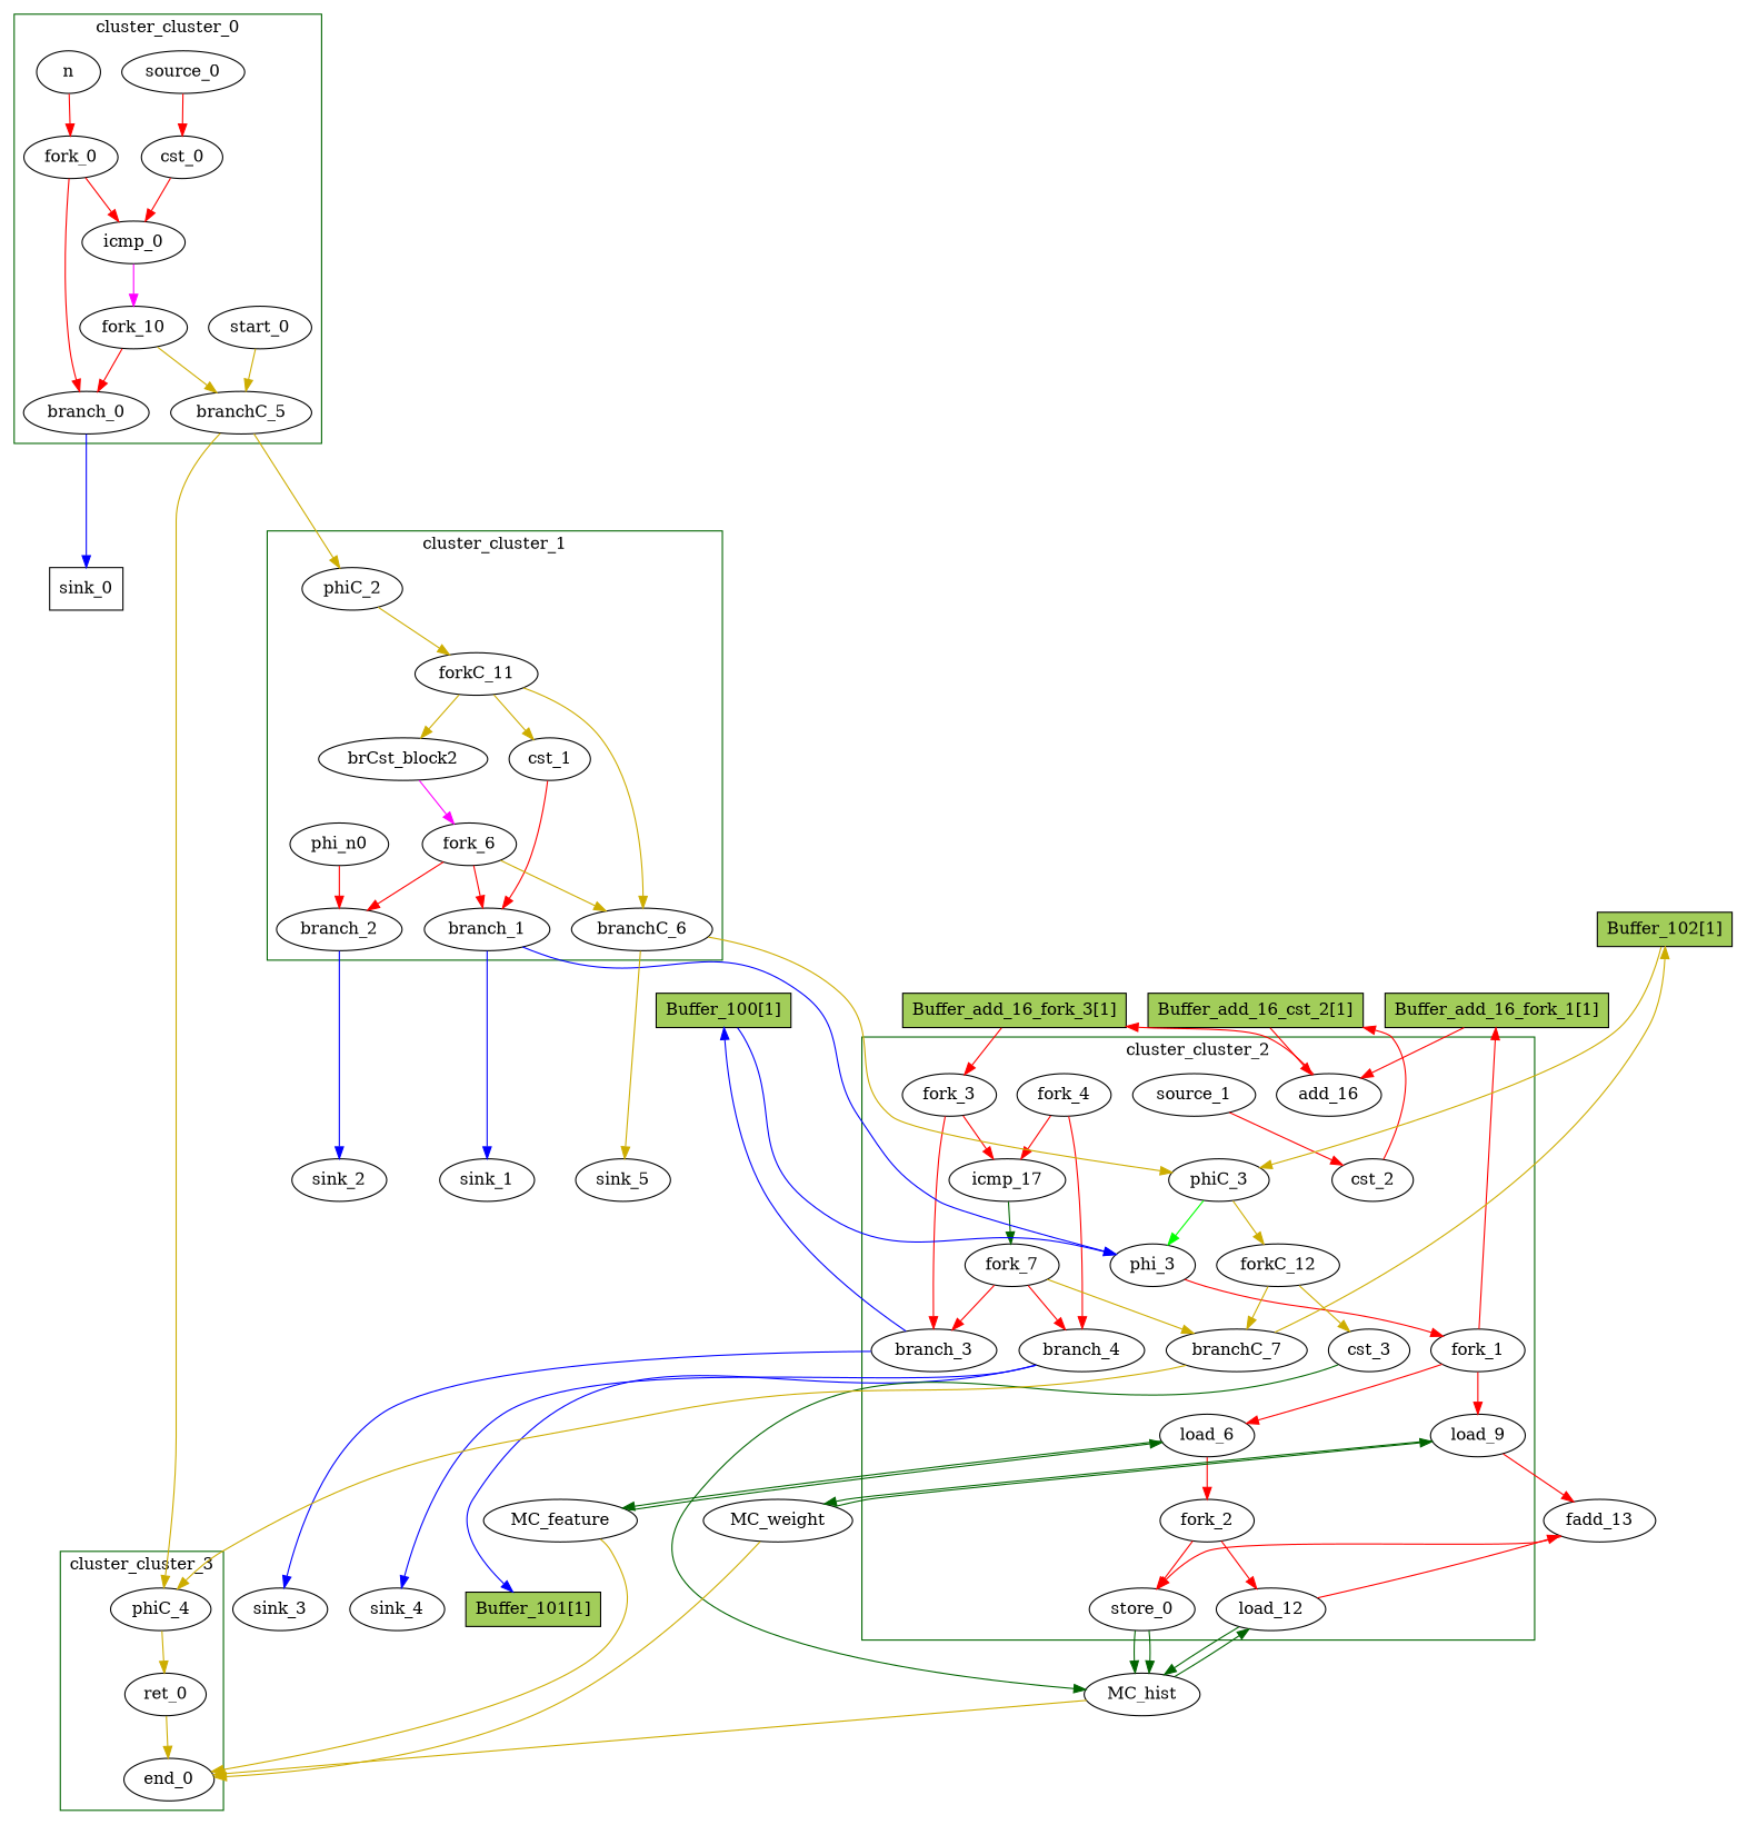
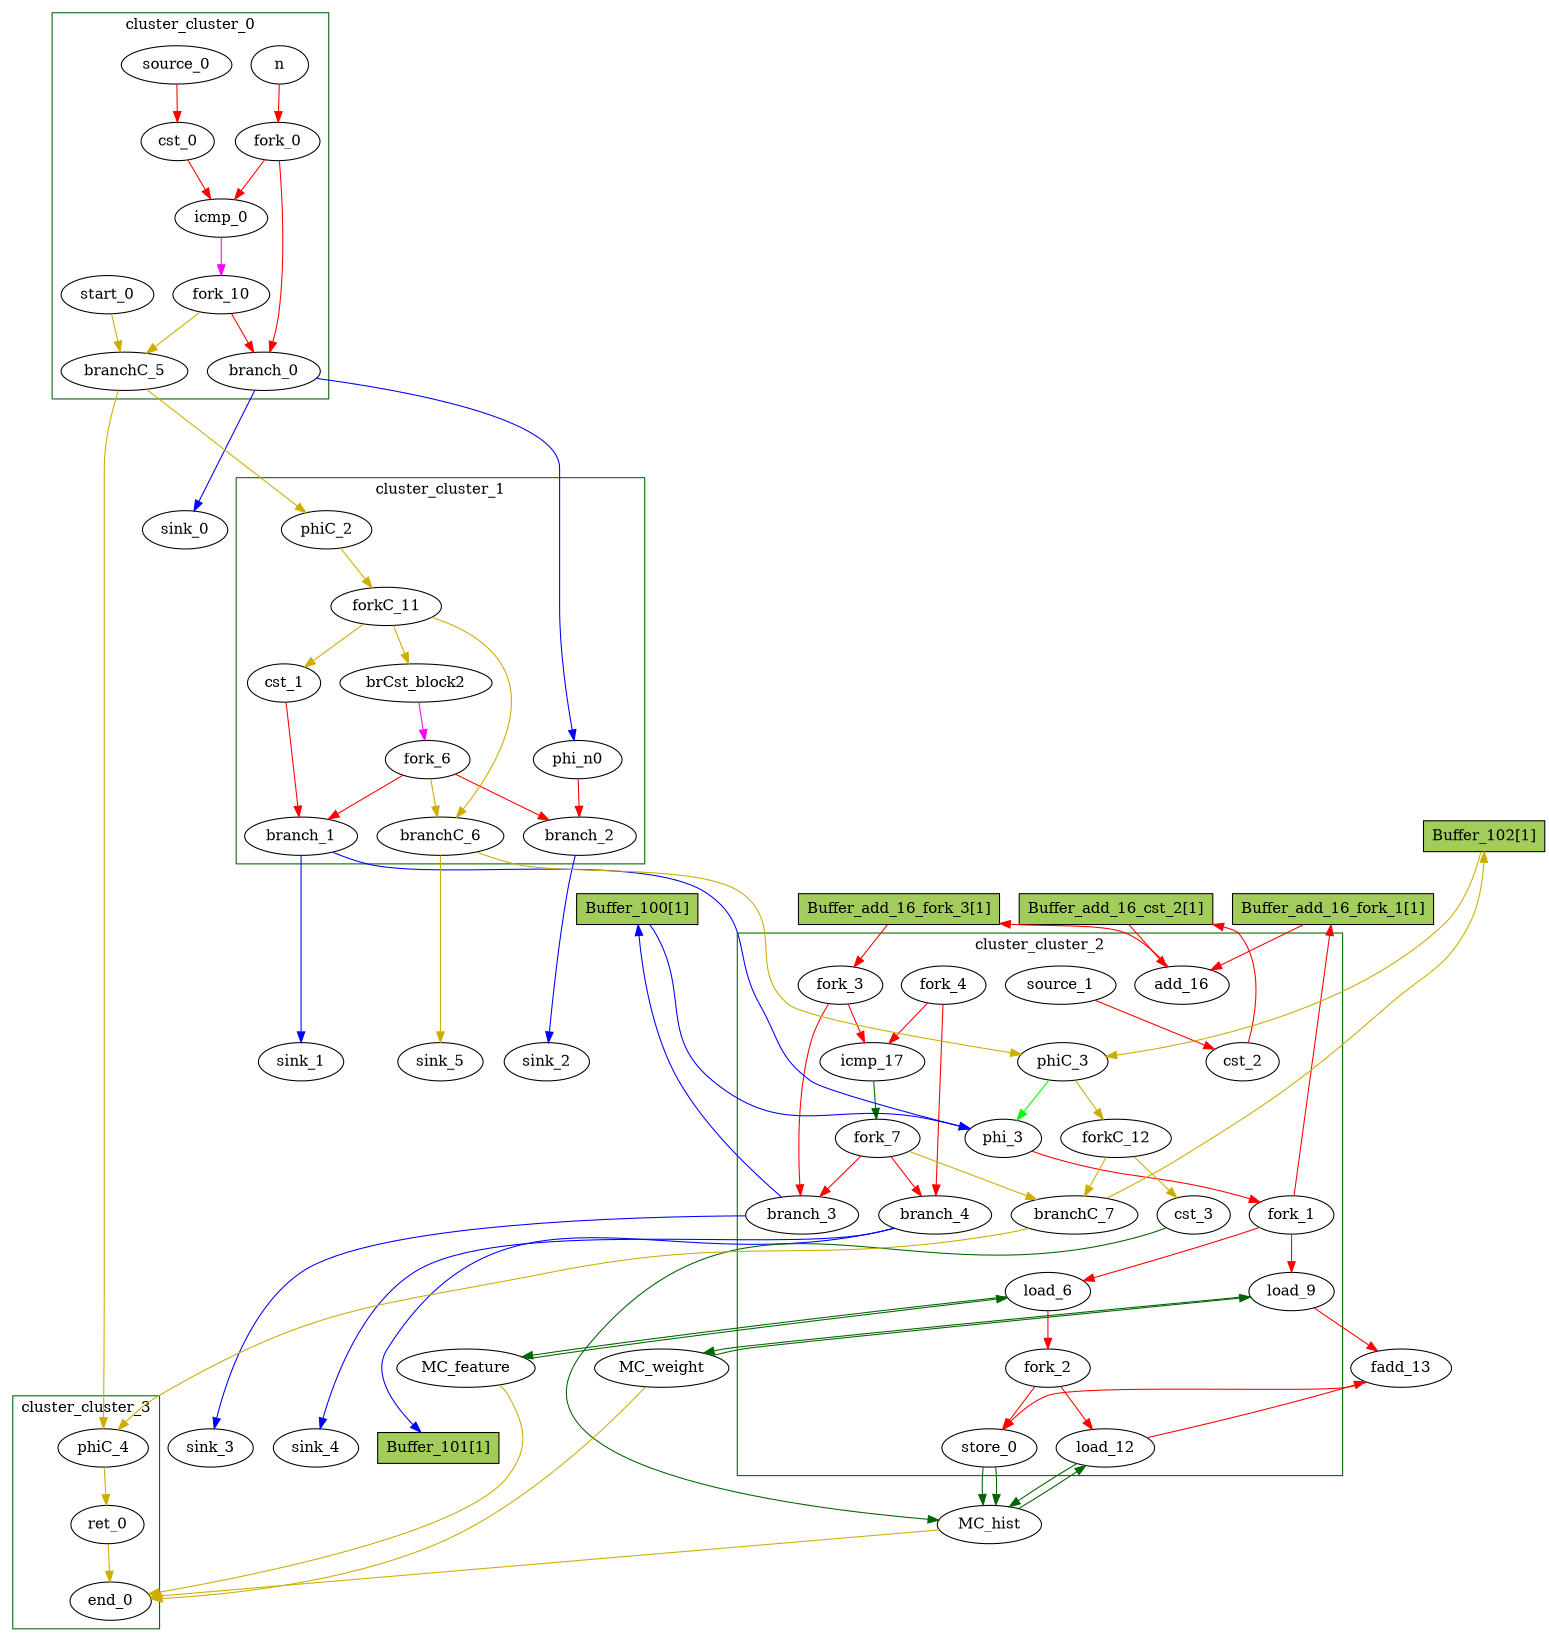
  digraph {
    splines=spline
    node [bbID=3 in="in1:32" out="out1:32" type=Fork]
    edge [color=red from=out1 to=in1]
    n [bbID=1 type=Entry]
    cst_0 [bbID=1 in="in1:1" out="out1:1" type=Constant value="0x00000000"]
    icmp_0 [II=1 bbID=1 delay=1.907 in="in1:32 in2:32 " latency=0 op=icmp_sgt_op out="out1:1 " type=Operator]
    fork_0 [bbID=1 out="out1:32 out2:32 "]
    branch_0 [bbID=1 in="in1:32 in2?:1" out="out1+:32 out2-:32" type=Branch]
    start_0 [bbID=1 control=true in="in1:0" out="out1:0" type=Entry]
    branchC_5 [bbID=1 in="in1:0 in2?:1" out="out1+:0 out2-:0" type=Branch]
    fork_10 [bbID=1 in="in1:1" out="out1:1 out2:1 "]
    source_0 [bbID=1 out="out1:1" type=Source in=""]
    phi_3 [delay=1.397 in="in1?:1 in2:31 in3:31 " out="out1:31" type=Mux]
    load_6 [II=1 delay=1.412 in="in1:32 in2:31 " latency=2 op=mc_load_op out="out1:32 out2:31 " portId=0 type=Operator]
    load_9 [II=1 delay=1.412 in="in1:32 in2:31 " latency=2 op=mc_load_op out="out1:32 out2:31 " portId=0 type=Operator]
    load_12 [II=1 delay=1.412 in="in1:32 in2:32 " latency=2 op=mc_load_op out="out1:32 out2:32 " portId=0 type=Operator]
    store_0 [II=1 delay=0.672 in="in1:32 in2:32 " latency=0 op=mc_store_op out="out1:32 out2:32 " portId=0 type=Operator]
    cst_2 [in="in1:1" out="out1:1" type=Constant value="0x00000001"]
    add_16 [II=1 delay=2.287 in="in1:31 in2:31 " latency=0 op=add_op out="out1:31 " type=Operator]
    icmp_17 [II=1 delay=1.907 in="in1:32 in2:32 " latency=0 op=icmp_slt_op out="out1:1 " type=Operator]
    fork_1 [in="in1:31" out="out1:31 out2:31 out3:31 "]
    fork_2 [out="out1:32 out2:32 "]
    fork_3 [in="in1:31" out="out1:31 out2:31 "]
    fork_4 [out="out1:32 out2:32 "]
    branch_3 [in="in1:31 in2?:1" out="out1+:31 out2-:31" type=Branch]
    branch_4 [in="in1:32 in2?:1" out="out1+:32 out2-:32" type=Branch]
    fork_7 [in="in1:1" out="out1:1 out2:1 out3:1 "]
    cst_3 [in="in1:1" out="out1:1" type=Constant value="0x00000001"]
    phiC_3 [delay=0.0 in="in1:0 in2:0 " out="out1:0 out2?:1" type=CntrlMerge]
    forkC_12 [in="in1:0" out="out1:0 out2:0 "]
    branchC_7 [in="in1:0 in2?:1" out="out1+:0 out2-:0" type=Branch]
    source_1 [out="out1:1" type=Source in=""]
    brCst_block2 [bbID=2 in="in1:1" out="out1:1" type=Constant value="0x1"]
    cst_1 [bbID=2 in="in1:1" out="out1:1" type=Constant value="0x00000000"]
    phi_n0 [bbID=2 delay=0.0 in="in1:32 " type=Merge]
    branch_1 [bbID=2 in="in1:1 in2?:1" out="out1+:1 out2-:1" type=Branch]
    branch_2 [bbID=2 in="in1:32 in2?:1" out="out1+:32 out2-:32" type=Branch]
    fork_6 [bbID=2 in="in1:1" out="out1:1 out2:1 out3:1 "]
    phiC_2 [bbID=2 delay=0.0 in="in1:0 " out="out1:0" type=Merge]
    forkC_11 [bbID=2 in="in1:0" out="out1:0 out2:0 out3:0 "]
    branchC_6 [bbID=2 in="in1:0 in2?:1" out="out1+:0 out2-:0" type=Branch]
    ret_0 [II=1 bbID=4 delay=0.0 in="in1:0 " latency=0 op=ret_op out="out1:0 " type=Operator]
    end_0 [bbID=0 in="in1:0*e in2:0*e in3:0*e in4:0 " out="out1:0" type=Exit]
    phiC_4 [bbID=4 delay=0.0 in="in1:0 in2:0 " out="out1:0" type=Merge]
-   sink_0 [bbID=0 type=Sink shape=box out=""]
+   sink_0 [bbID=0 type=Sink out=""]
    MC_feature [bbID=0 bbcount=0 in="in1:31*l0a " ldcount=1 memory=feature out="out1:32*l0d out2:0*e " stcount=0 type=MC]
    MC_weight [bbID=0 bbcount=0 in="in1:31*l0a " ldcount=1 memory=weight out="out1:32*l0d out2:0*e " stcount=0 type=MC]
    fadd_13 [II=1 delay=0.0 in="in1:32 in2:32 " latency=10 op=fadd_op out="out1:32 " type=Operator]
    MC_hist [bbID=0 bbcount=1 in="in1:32*c0 in2:32*l0a in3:32*s0a in4:32*s0d " ldcount=1 memory=hist out="out1:32*l0d out2:0*e " stcount=1 type=MC]
    n47 [fillcolor=darkolivegreen3 height=0.4 label="Buffer_add_16_cst_2[1]" shape=box slots=1 style=filled transparent=false type=Buffer]
    n48 [fillcolor=darkolivegreen3 height=0.4 label="Buffer_add_16_fork_3[1]" shape=box slots=1 style=filled transparent=false type=Buffer]
    n49 [fillcolor=darkolivegreen3 height=0.4 label="Buffer_add_16_fork_1[1]" shape=box slots=1 style=filled transparent=false type=Buffer]
    sink_3 [bbID=0 in="in1:31" type=Sink out=""]
    n51 [fillcolor=darkolivegreen3 height=0.4 label="Buffer_100[1]" shape=box slots=1 style=filled transparent=false type=Buffer]
    sink_4 [bbID=0 type=Sink out=""]
    n53 [fillcolor=darkolivegreen3 height=0.4 label="Buffer_101[1]" shape=box slots=1 style=filled transparent=false type=Buffer]
    n54 [fillcolor=darkolivegreen3 height=0.4 label="Buffer_102[1]" shape=box slots=1 style=filled transparent=false type=Buffer]
    sink_1 [bbID=0 in="in1:1" type=Sink out=""]
    sink_2 [bbID=0 type=Sink out=""]
    sink_5 [bbID=0 in="in1:0" type=Sink out=""]
    subgraph cluster_1 {
      color=darkgreen
      label=cluster_cluster_0
      n
      cst_0
      icmp_0
      fork_0
      branch_0
      start_0
      branchC_5
      fork_10
      source_0
    }
    subgraph cluster_2 {
      color=darkgreen
      label=cluster_cluster_2
      phi_3
      load_6
      load_9
      load_12
      store_0
      cst_2
      add_16
      icmp_17
      fork_1
      fork_2
      fork_3
      fork_4
      branch_3
      branch_4
      fork_7
      cst_3
      phiC_3
      forkC_12
      branchC_7
      source_1
    }
    subgraph cluster_3 {
      color=darkgreen
      label=cluster_cluster_1
      brCst_block2
      cst_1
      phi_n0
      branch_1
      branch_2
      fork_6
      phiC_2
      forkC_11
      branchC_6
    }
    subgraph cluster_4 {
      color=darkgreen
      label=cluster_cluster_3
      ret_0
      end_0
      phiC_4
    }
    n -> fork_0
    cst_0 -> icmp_0 [to=in2]
    icmp_0 -> fork_10 [color=magenta]
    fork_0 -> icmp_0
    fork_0 -> branch_0 [from=out2]
+   branch_0 -> phi_n0 [color=blue minlen=3]
    branch_0 -> sink_0 [color=blue from=out2 minlen=3]
    start_0 -> branchC_5 [color=gold3]
    branchC_5 -> phiC_2 [color=gold3 minlen=3]
    branchC_5 -> phiC_4 [color=gold3 from=out2 minlen=3]
    fork_10 -> branch_0 [to=in2]
    fork_10 -> branchC_5 [color=gold3 from=out2 to=in2]
    source_0 -> cst_0
    phi_3 -> fork_1
    load_6 -> fork_2
    load_6 -> MC_feature [color=darkgreen from=out2 mem_address=true]
    load_9 -> MC_weight [color=darkgreen from=out2 mem_address=true]
    load_9 -> fadd_13 [to=in2]
    load_12 -> fadd_13
    load_12 -> MC_hist [color=darkgreen from=out2 mem_address=true to=in2]
    store_0 -> MC_hist [color=darkgreen from=out2 mem_address=true to=in3]
    store_0 -> MC_hist [color=darkgreen mem_address=false to=in4]
    cst_2 -> n47
    add_16 -> n48
    icmp_17 -> fork_7 [color=darkgreen]
    fork_1 -> load_6 [from=out2 to=in2]
    fork_1 -> load_9 [from=out3 to=in2]
    fork_1 -> n49
    fork_2 -> load_12 [to=in2]
    fork_2 -> store_0 [from=out2 to=in2]
    fork_3 -> icmp_17
    fork_3 -> branch_3 [from=out2]
    fork_4 -> icmp_17 [to=in2]
    fork_4 -> branch_4 [from=out2]
    branch_3 -> sink_3 [color=blue from=out2 minlen=3]
    branch_3 -> n51 [color=blue minlen=3]
    branch_4 -> sink_4 [color=blue from=out2 minlen=3]
    branch_4 -> n53 [color=blue minlen=3]
    fork_7 -> branch_3 [from=out2 to=in2]
    fork_7 -> branch_4 [to=in2]
    fork_7 -> branchC_7 [color=gold3 from=out3 to=in2]
    cst_3 -> MC_hist [color=darkgreen]
    phiC_3 -> phi_3 [color=green from=out2]
    phiC_3 -> forkC_12 [color=gold3]
    forkC_12 -> cst_3 [color=gold3]
    forkC_12 -> branchC_7 [color=gold3 from=out2]
    branchC_7 -> phiC_4 [color=gold3 from=out2 minlen=3 to=in2]
    branchC_7 -> n54 [color=gold3 minlen=3]
    source_1 -> cst_2
    brCst_block2 -> fork_6 [color=magenta]
    cst_1 -> branch_1
    phi_n0 -> branch_2
    branch_1 -> phi_3 [color=blue minlen=3 to=in2]
    branch_1 -> sink_1 [color=blue from=out2 minlen=3]
    branch_2 -> sink_2 [color=blue from=out2 minlen=3]
    fork_6 -> branch_1 [from=out2 to=in2]
    fork_6 -> branch_2 [to=in2]
    fork_6 -> branchC_6 [color=gold3 from=out3 to=in2]
    phiC_2 -> forkC_11 [color=gold3]
    forkC_11 -> brCst_block2 [color=gold3 from=out3]
    forkC_11 -> cst_1 [color=gold3]
    forkC_11 -> branchC_6 [color=gold3 from=out2]
    branchC_6 -> phiC_3 [color=gold3 minlen=3]
    branchC_6 -> sink_5 [color=gold3 from=out2 minlen=3]
    ret_0 -> end_0 [color=gold3 to=in4]
    phiC_4 -> ret_0 [color=gold3]
    MC_feature -> load_6 [color=darkgreen mem_address=false]
    MC_feature -> end_0 [color=gold3 from=out2]
    MC_weight -> load_9 [color=darkgreen mem_address=false]
    MC_weight -> end_0 [color=gold3 from=out2 to=in2]
    fadd_13 -> store_0
    MC_hist -> load_12 [color=darkgreen mem_address=false]
    MC_hist -> end_0 [color=gold3 from=out2 to=in3]
    n47 -> add_16 [to=in2]
    n48 -> fork_3
    n49 -> add_16
    n51 -> phi_3 [color=blue minlen=3 to=in3]
    n54 -> phiC_3 [color=gold3 minlen=3 to=in2]
  }
